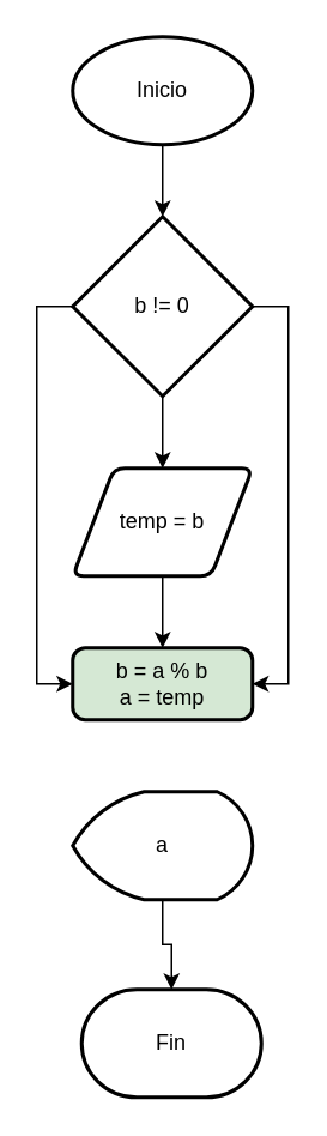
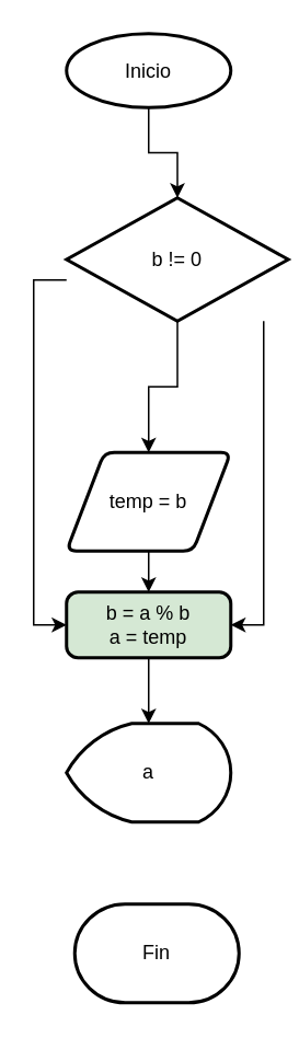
  <mxCell id="0" />
  <mxCell id="1" parent="0" />
  <mxCell id="2" value="" style="edgeStyle=orthogonalEdgeStyle;rounded=0;orthogonalLoop=1;jettySize=auto;html=1;" edge="1" parent="1" source="3" target="7"><mxGeometry relative="1" as="geometry" /></mxCell>
- <mxCell id="3" value="Inicio" style="strokeWidth=2;html=1;shape=mxgraph.flowchart.start_1;whiteSpace=wrap;" vertex="1" parent="1"><mxGeometry x="40" y="20" width="100" height="60" as="geometry" /></mxCell>
+ <mxCell id="3" value="Inicio" style="strokeWidth=2;html=1;shape=mxgraph.flowchart.start_1;whiteSpace=wrap;" vertex="1" parent="1"><mxGeometry x="40" y="20" width="100" height="45" as="geometry" /></mxCell>
  <mxCell id="4" value="" style="edgeStyle=orthogonalEdgeStyle;rounded=0;orthogonalLoop=1;jettySize=auto;html=1;" edge="1" parent="1" source="7" target="9"><mxGeometry relative="1" as="geometry" /></mxCell>
  <mxCell id="5" style="edgeStyle=orthogonalEdgeStyle;rounded=0;orthogonalLoop=1;jettySize=auto;html=1;entryX=0;entryY=0.5;entryDx=0;entryDy=0;" edge="1" parent="1" source="7" target="11"><mxGeometry relative="1" as="geometry"><Array as="points"><mxPoint x="20" y="170" /><mxPoint x="20" y="380" /></Array></mxGeometry></mxCell>
  <mxCell id="6" style="edgeStyle=orthogonalEdgeStyle;rounded=0;orthogonalLoop=1;jettySize=auto;html=1;entryX=1;entryY=0.5;entryDx=0;entryDy=0;" edge="1" parent="1" source="7" target="11"><mxGeometry relative="1" as="geometry"><Array as="points"><mxPoint x="160" y="170" /><mxPoint x="160" y="380" /></Array></mxGeometry></mxCell>
- <mxCell id="7" value="b != 0" style="strokeWidth=2;html=1;shape=mxgraph.flowchart.decision;whiteSpace=wrap;" vertex="1" parent="1"><mxGeometry x="40" y="120" width="100" height="100" as="geometry" /></mxCell>
+ <mxCell id="7" value="b != 0" style="strokeWidth=2;html=1;shape=mxgraph.flowchart.decision;whiteSpace=wrap;" vertex="1" parent="1"><mxGeometry x="40" y="120" width="135" height="75" as="geometry" /></mxCell>
  <mxCell id="8" value="" style="edgeStyle=orthogonalEdgeStyle;rounded=0;orthogonalLoop=1;jettySize=auto;html=1;" edge="1" parent="1" source="9" target="11"><mxGeometry relative="1" as="geometry" /></mxCell>
- <mxCell id="9" value="temp = b" style="shape=parallelogram;html=1;strokeWidth=2;perimeter=parallelogramPerimeter;whiteSpace=wrap;rounded=1;arcSize=12;size=0.23;" vertex="1" parent="1"><mxGeometry x="40" y="260" width="100" height="60" as="geometry" /></mxCell>
+ <mxCell id="9" value="temp = b" style="shape=parallelogram;html=1;strokeWidth=2;perimeter=parallelogramPerimeter;whiteSpace=wrap;rounded=1;arcSize=12;size=0.23;" vertex="1" parent="1"><mxGeometry x="40" y="275" width="100" height="60" as="geometry" /></mxCell>
+ <mxCell id="10" value="" style="edgeStyle=orthogonalEdgeStyle;rounded=0;orthogonalLoop=1;jettySize=auto;html=1;" edge="1" parent="1" source="11" target="13"><mxGeometry relative="1" as="geometry" /></mxCell>
  <mxCell id="11" value="&lt;div&gt;b = a % b&lt;/div&gt;&lt;div&gt;a = temp&lt;br&gt;&lt;/div&gt;" style="rounded=1;whiteSpace=wrap;html=1;absoluteArcSize=1;arcSize=14;strokeWidth=2;fillColor=#d5e8d4;" vertex="1" parent="1"><mxGeometry x="40" y="360" width="100" height="40" as="geometry" /></mxCell>
- <mxCell id="12" value="" style="edgeStyle=orthogonalEdgeStyle;rounded=0;orthogonalLoop=1;jettySize=auto;html=1;" edge="1" parent="1" source="13" target="14"><mxGeometry relative="1" as="geometry" /></mxCell>
  <mxCell id="13" value="a" style="strokeWidth=2;html=1;shape=mxgraph.flowchart.display;whiteSpace=wrap;" vertex="1" parent="1"><mxGeometry x="40" y="440" width="100" height="60" as="geometry" /></mxCell>
  <mxCell id="14" value="Fin" style="strokeWidth=2;html=1;shape=mxgraph.flowchart.terminator;whiteSpace=wrap;" vertex="1" parent="1"><mxGeometry x="45" y="550" width="100" height="60" as="geometry" /></mxCell>
